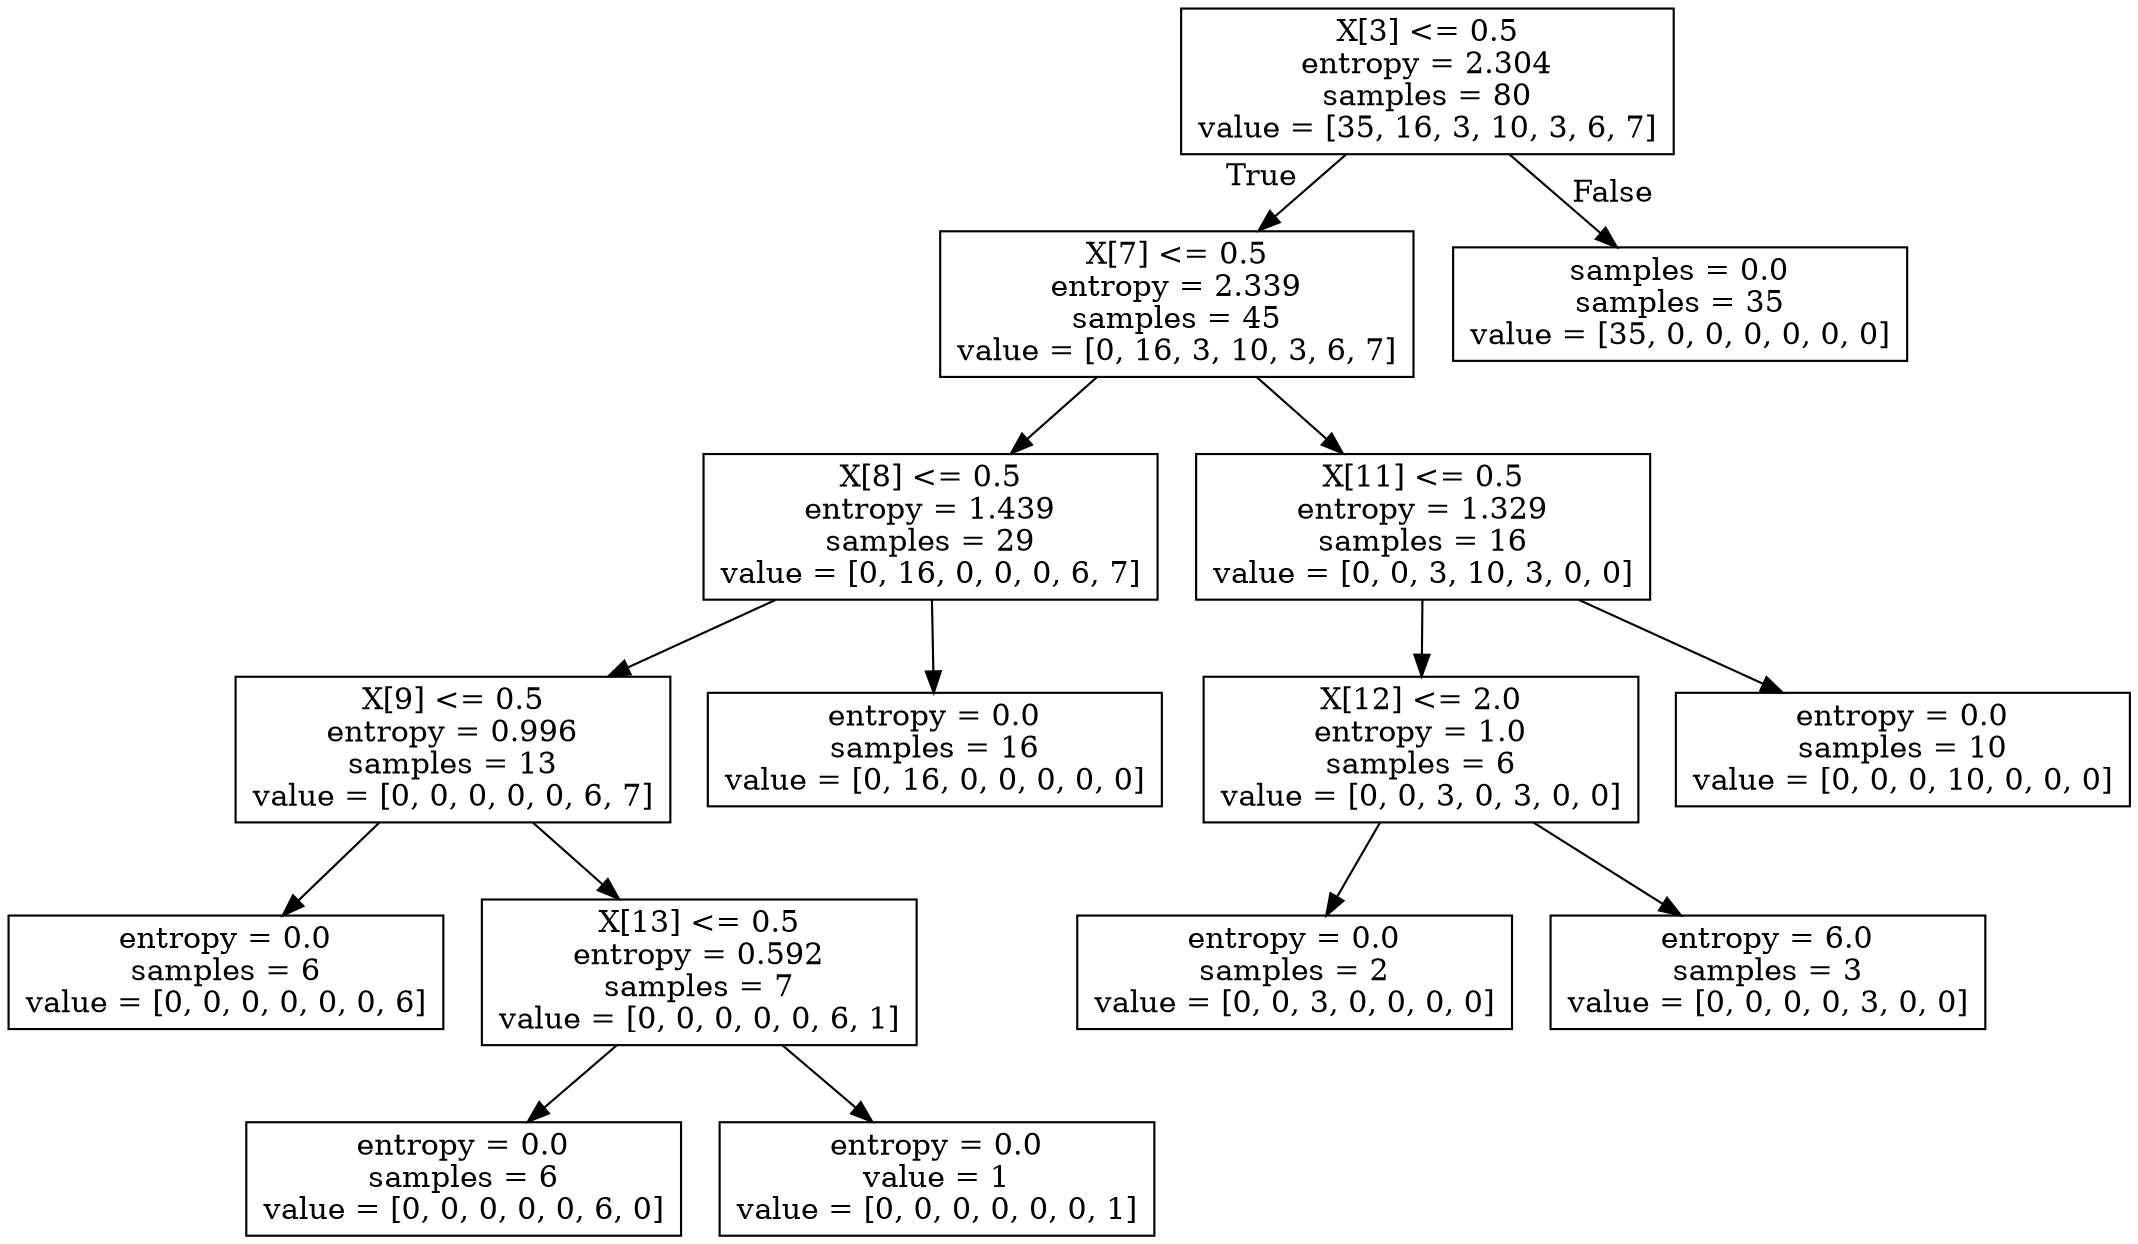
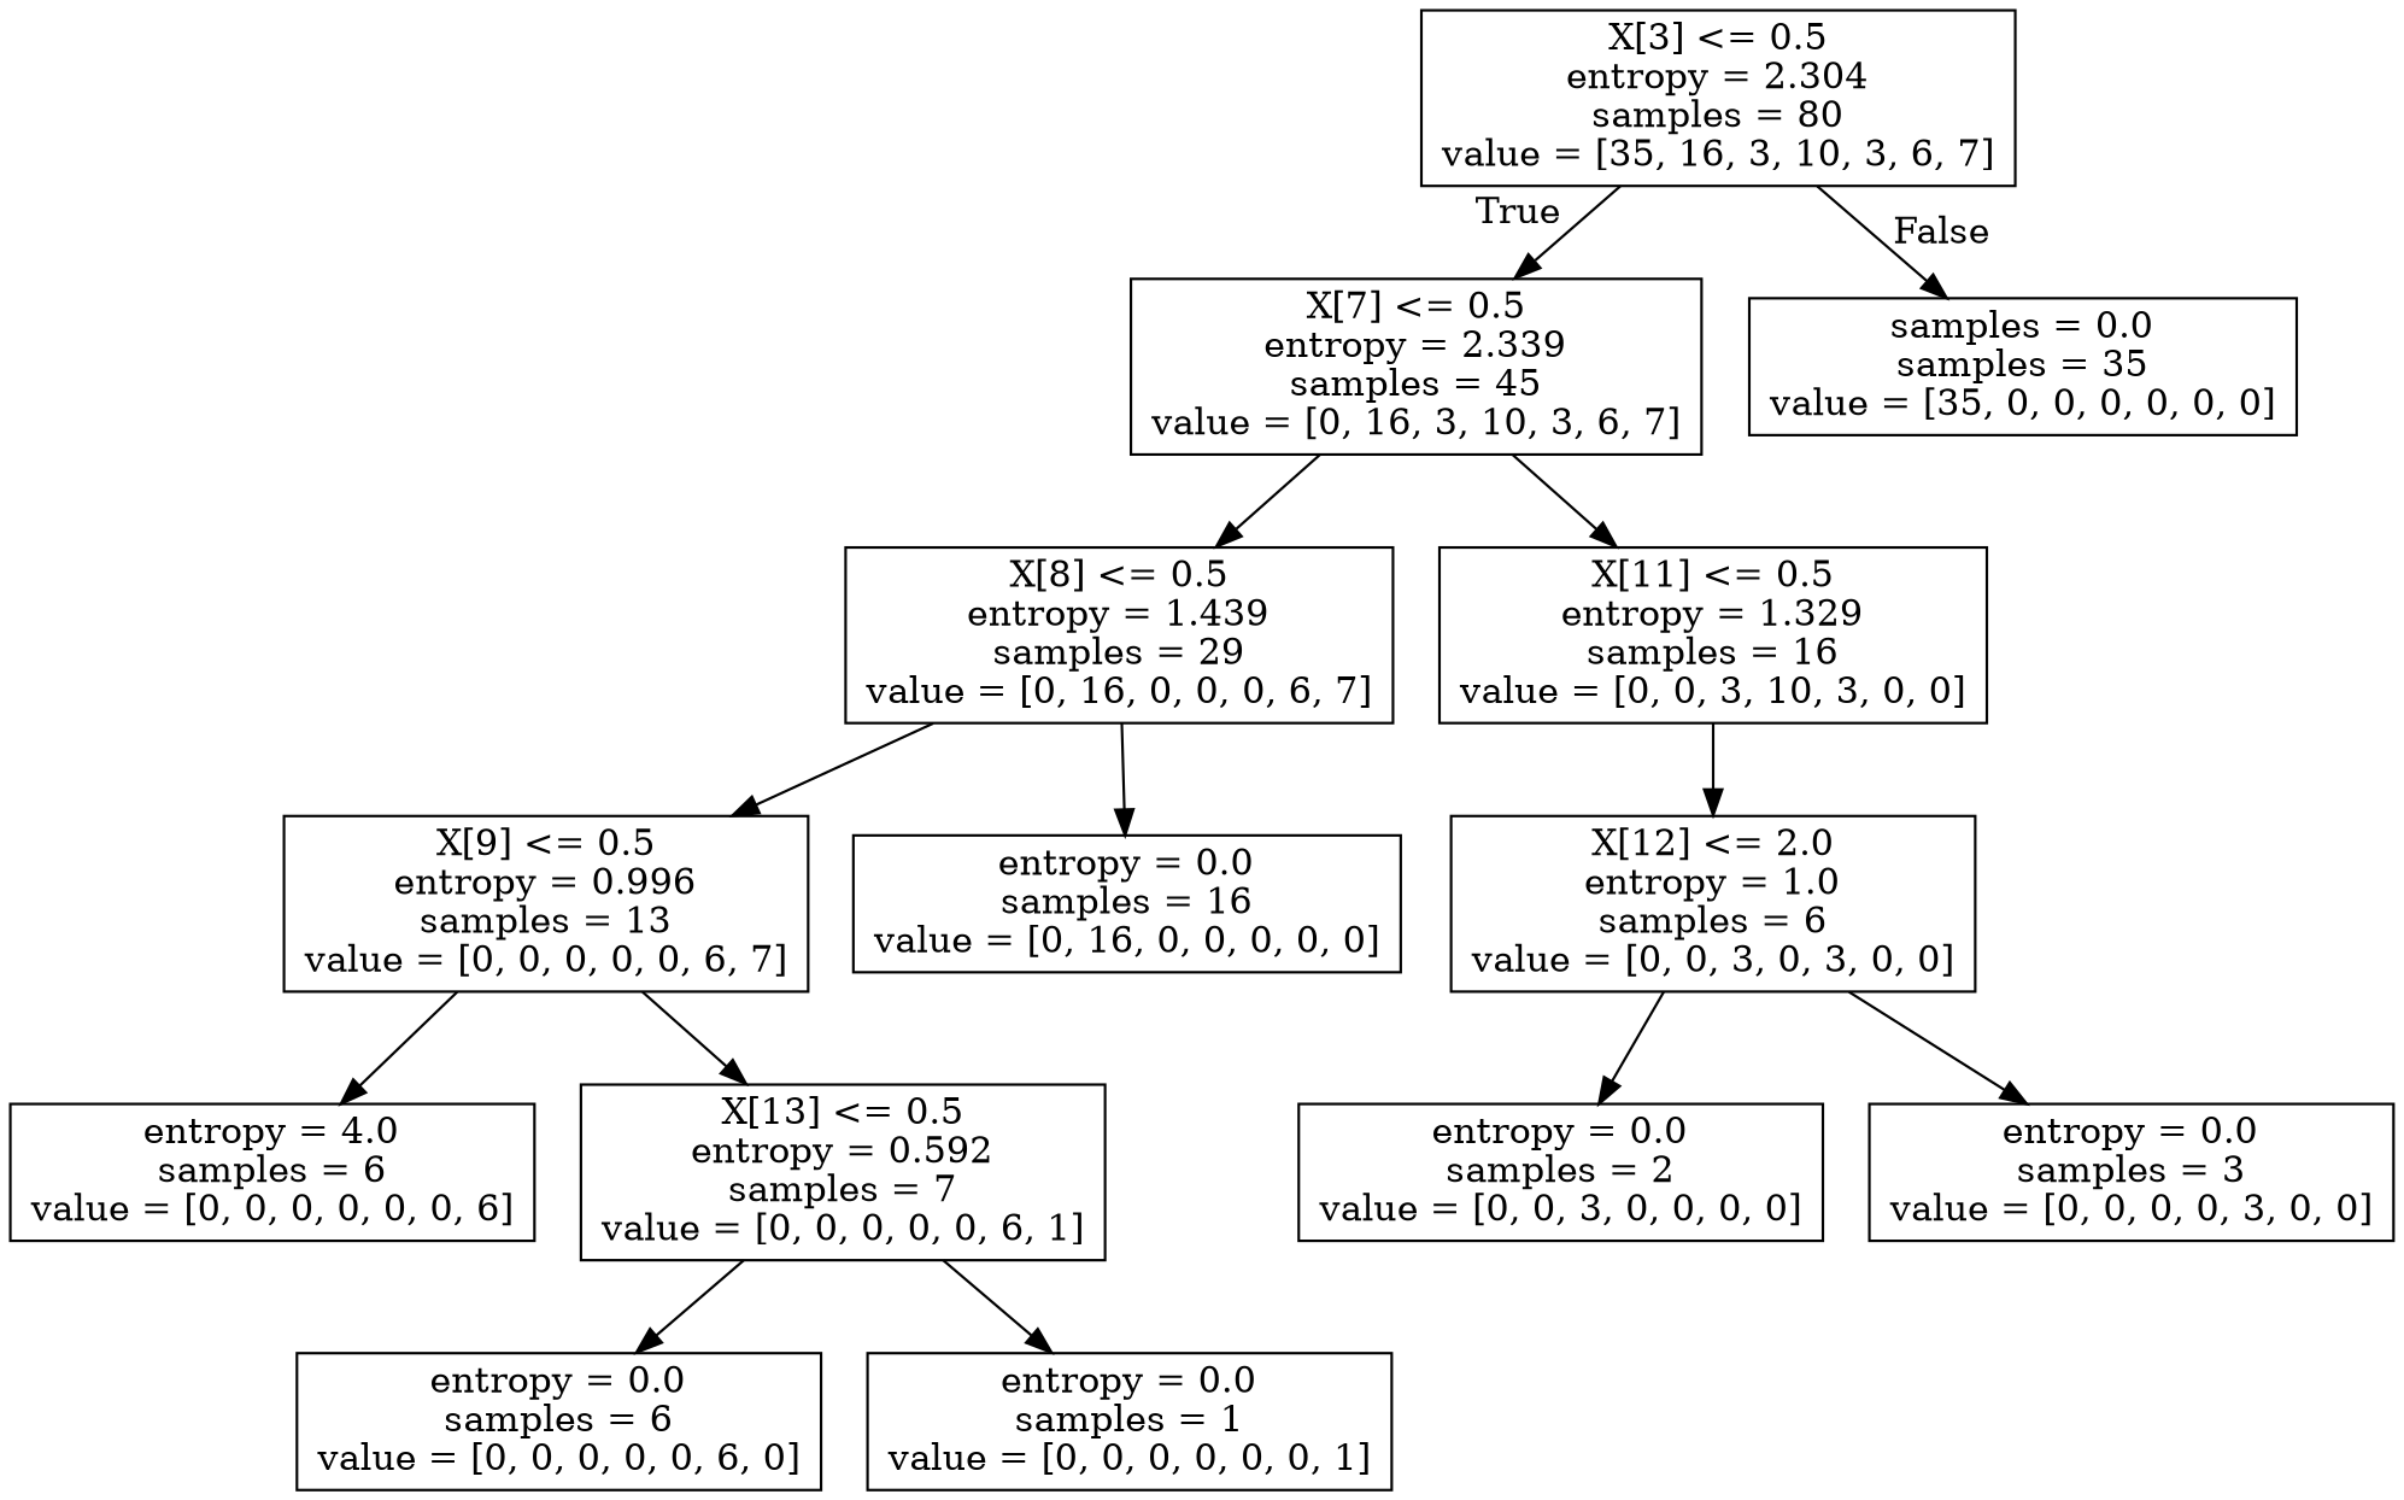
  digraph {
    node [shape=box]
    n1 [label="X[3] <= 0.5\nentropy = 2.304\nsamples = 80\nvalue = [35, 16, 3, 10, 3, 6, 7]"]
    n2 [label="X[7] <= 0.5\nentropy = 2.339\nsamples = 45\nvalue = [0, 16, 3, 10, 3, 6, 7]"]
    n3 [label="samples = 0.0\nsamples = 35\nvalue = [35, 0, 0, 0, 0, 0, 0]"]
    n4 [label="X[8] <= 0.5\nentropy = 1.439\nsamples = 29\nvalue = [0, 16, 0, 0, 0, 6, 7]"]
    n5 [label="X[11] <= 0.5\nentropy = 1.329\nsamples = 16\nvalue = [0, 0, 3, 10, 3, 0, 0]"]
    n6 [label="X[9] <= 0.5\nentropy = 0.996\nsamples = 13\nvalue = [0, 0, 0, 0, 0, 6, 7]"]
    n7 [label="entropy = 0.0\nsamples = 16\nvalue = [0, 16, 0, 0, 0, 0, 0]"]
    n8 [label="X[12] <= 2.0\nentropy = 1.0\nsamples = 6\nvalue = [0, 0, 3, 0, 3, 0, 0]"]
-   n9 [label="entropy = 0.0\nsamples = 10\nvalue = [0, 0, 0, 10, 0, 0, 0]"]
-   n10 [label="entropy = 0.0\nsamples = 6\nvalue = [0, 0, 0, 0, 0, 0, 6]"]
+   n10 [label="entropy = 4.0\nsamples = 6\nvalue = [0, 0, 0, 0, 0, 0, 6]"]
    n11 [label="X[13] <= 0.5\nentropy = 0.592\nsamples = 7\nvalue = [0, 0, 0, 0, 0, 6, 1]"]
    n12 [label="entropy = 0.0\nsamples = 6\nvalue = [0, 0, 0, 0, 0, 6, 0]"]
-   n13 [label="entropy = 0.0\nvalue = 1\nvalue = [0, 0, 0, 0, 0, 0, 1]"]
+   n13 [label="entropy = 0.0\nsamples = 1\nvalue = [0, 0, 0, 0, 0, 0, 1]"]
    n14 [label="entropy = 0.0\nsamples = 2\nvalue = [0, 0, 3, 0, 0, 0, 0]"]
-   n15 [label="entropy = 6.0\nsamples = 3\nvalue = [0, 0, 0, 0, 3, 0, 0]"]
+   n15 [label="entropy = 0.0\nsamples = 3\nvalue = [0, 0, 0, 0, 3, 0, 0]"]
    n1 -> n2 [headlabel=True labelangle=45 labeldistance=2.5]
    n1 -> n3 [headlabel=False labelangle=-45 labeldistance=2.5]
    n2 -> n4
    n2 -> n5
    n4 -> n6
    n4 -> n7
    n5 -> n8
-   n5 -> n9
    n6 -> n10
    n6 -> n11
    n8 -> n14
    n8 -> n15
    n11 -> n12
    n11 -> n13
  }
